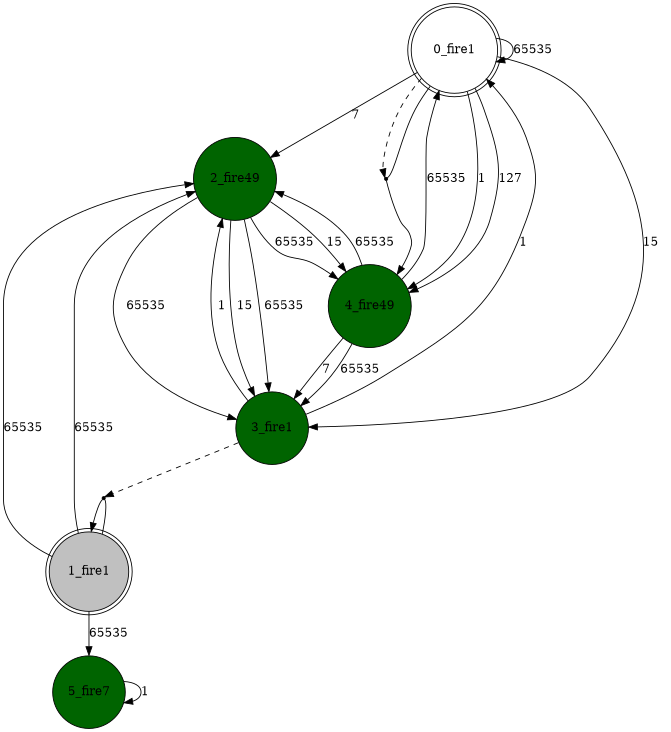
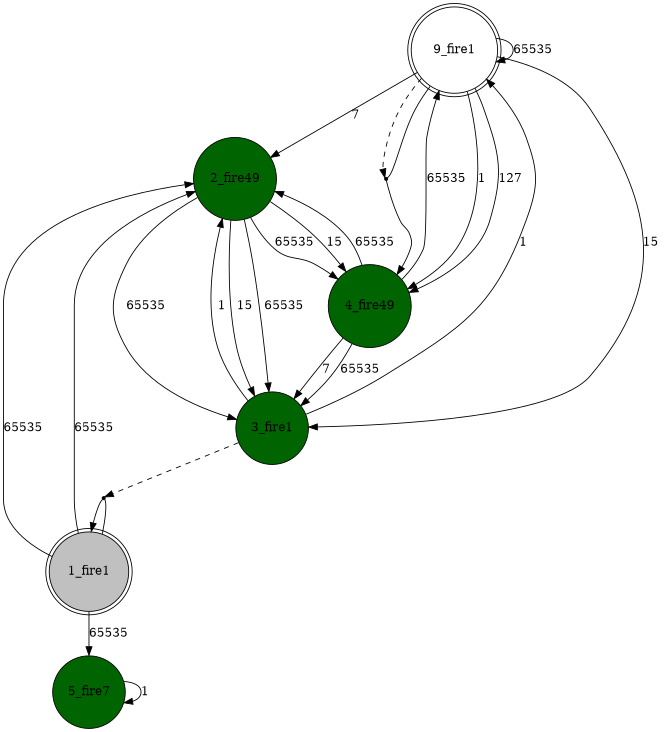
  digraph {
    node [shape=circle fillcolor=darkgreen style=filled]
-   n1 [label="0_fire1" shape=doublecircle fillcolor="" style=""]
+   n1 [label="9_fire1" shape=doublecircle fillcolor="" style=""]
    n2 [label="2_fire49"]
    n3 [label="3_fire1"]
    n4 [label="4_fire49"]
    8 [shape=point fillcolor="" style=""]
    n6 [fillcolor=gray label="1_fire1" shape=doublecircle]
    n7 [label="5_fire7"]
    7 [shape=point fillcolor="" style=""]
    n1 -> n1 [label=65535]
    n1 -> n2 [label=7]
    n1 -> n3 [label=15]
    n1 -> n4 [label=1]
    n1 -> n4 [label=127]
    n1 -> 8 [style=dashed]
    n1 -> 8 [dir=none]
    n2 -> n3 [label=15]
    n2 -> n3 [label=65535]
    n2 -> n3 [label=65535]
    n2 -> n4 [label=65535]
    n2 -> n4 [label=15]
    n3 -> n1 [label=1]
    n3 -> n2 [label=1]
    n3 -> 7 [style=dashed]
    n4 -> n1 [label=65535]
    n4 -> n2 [label=65535]
    n4 -> n3 [label=7]
    n4 -> n3 [label=65535]
    8 -> n4
    n6 -> n2 [label=65535]
    n6 -> n2 [label=65535]
    n6 -> n7 [label=65535]
    n6 -> 7 [dir=none]
    n7 -> n7 [label=1]
    7 -> n6
  }
